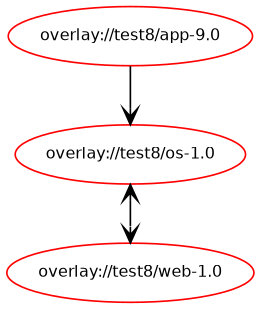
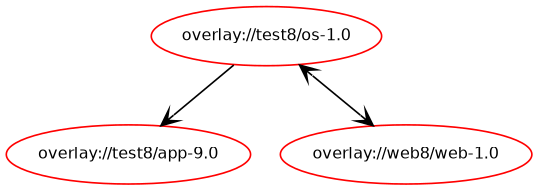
  digraph {
    compound=true
    concentrate=true
    newrank=true
    rankdir=TD
    node [color=red fontname=Helvetica fontsize=10]
    edge [arrowhead=vee]
    n1 [label="overlay://test8/app-9.0"]
    "overlay://test8/os-1.0"
-   "overlay://test8/web-1.0"
-   n1 -> "overlay://test8/os-1.0"
+   "overlay://test8/web-1.0" [label="overlay://web8/web-1.0"]
+   "overlay://test8/os-1.0" -> n1
    "overlay://test8/os-1.0" -> "overlay://test8/web-1.0"
    "overlay://test8/web-1.0" -> "overlay://test8/os-1.0"
  }
